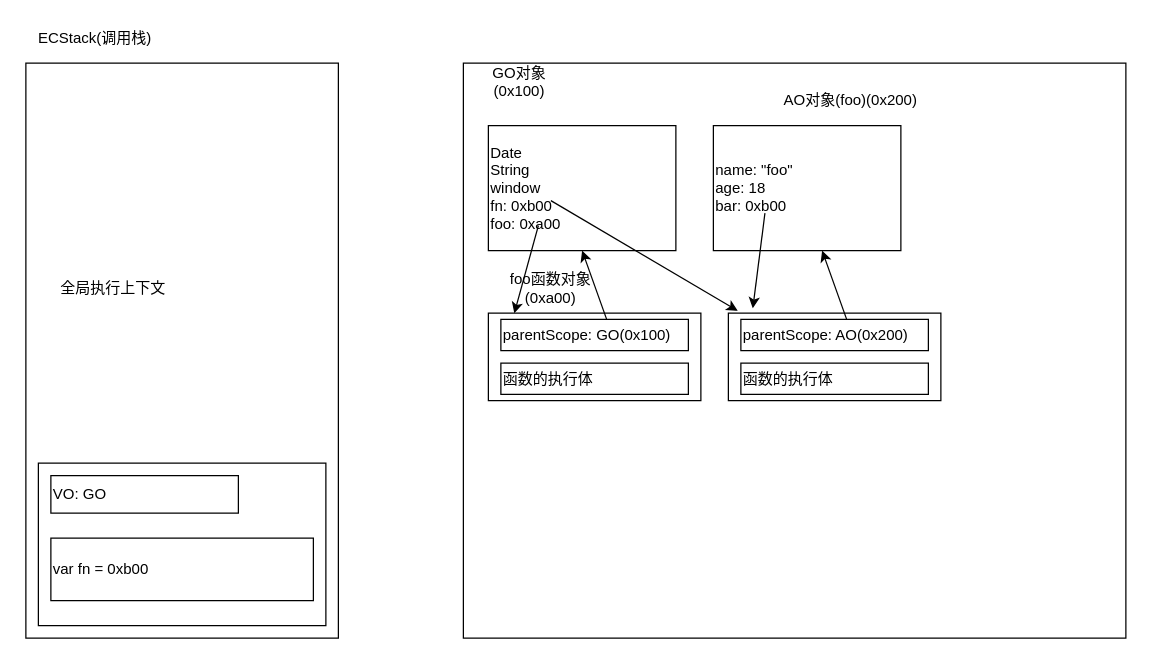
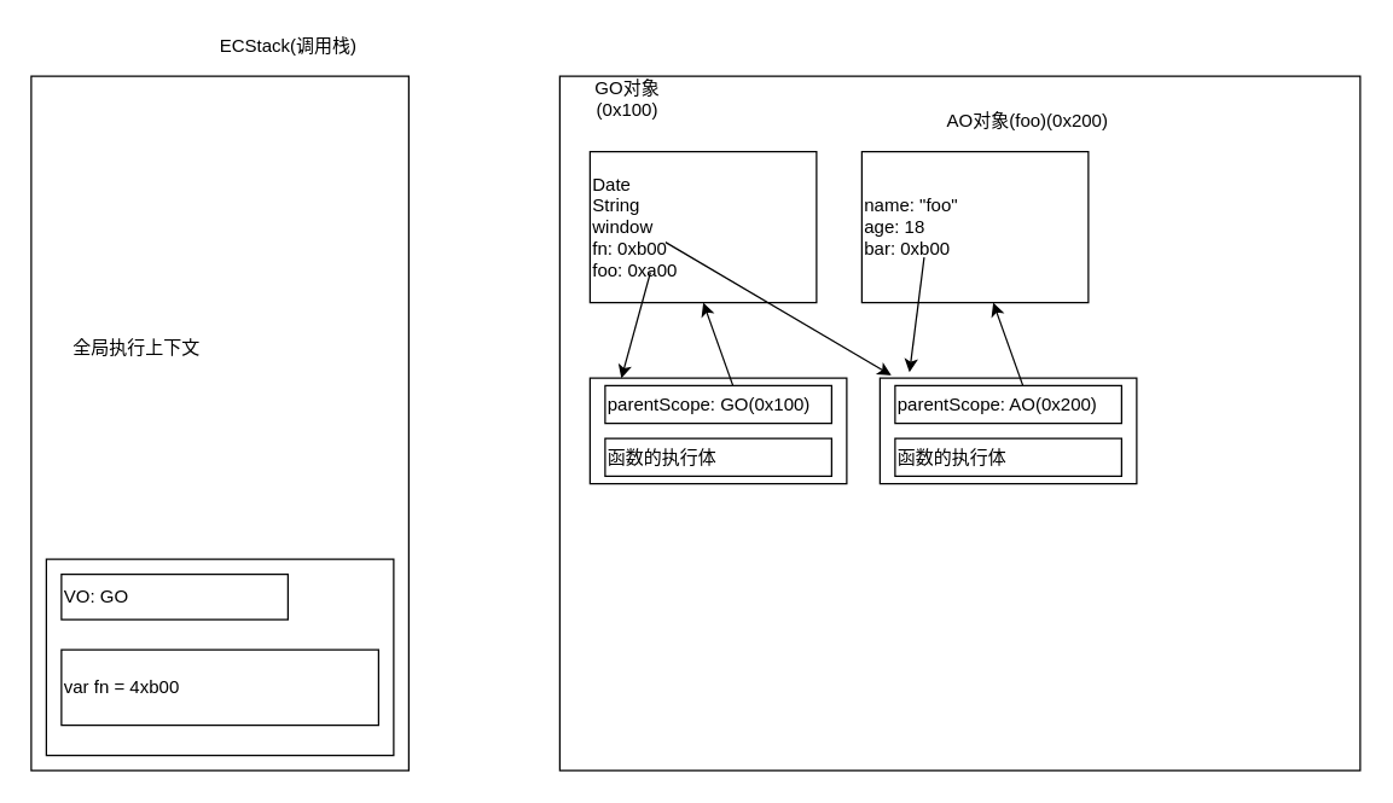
  <mxCell id="0" />
  <mxCell id="1" parent="0" />
  <mxCell id="2" value="" style="rounded=0;whiteSpace=wrap;html=1;" parent="1" vertex="1"><mxGeometry x="370" y="50" width="530" height="460" as="geometry" /></mxCell>
  <mxCell id="3" value="Date&lt;br&gt;String&lt;br&gt;window&lt;br&gt;fn: 0xb00&lt;br&gt;foo:&amp;nbsp;&lt;span style=&quot;text-align: center&quot;&gt;0xa00&lt;br&gt;&lt;/span&gt;" style="rounded=0;whiteSpace=wrap;html=1;align=left;" parent="1" vertex="1"><mxGeometry x="390" y="100" width="150" height="100" as="geometry" /></mxCell>
  <mxCell id="4" value="GO对象(0x100)" style="text;html=1;strokeColor=none;fillColor=none;align=center;verticalAlign=middle;whiteSpace=wrap;rounded=0;" parent="1" vertex="1"><mxGeometry x="390" y="55" width="50" height="20" as="geometry" /></mxCell>
  <mxCell id="5" value="" style="rounded=0;whiteSpace=wrap;html=1;align=left;" parent="1" vertex="1"><mxGeometry x="20" y="50" width="250" height="460" as="geometry" /></mxCell>
- <mxCell id="6" value="ECStack(调用栈)" style="text;html=1;align=center;verticalAlign=middle;resizable=0;points=[];autosize=1;strokeColor=none;" parent="1" vertex="1"><mxGeometry x="20" y="20" width="110" height="20" as="geometry" /></mxCell>
+ <mxCell id="6" value="ECStack(调用栈)" style="text;html=1;align=center;verticalAlign=middle;resizable=0;points=[];autosize=1;strokeColor=none;" parent="1" vertex="1"><mxGeometry x="135" y="20" width="110" height="20" as="geometry" /></mxCell>
  <mxCell id="7" value="" style="rounded=0;whiteSpace=wrap;html=1;align=left;" parent="1" vertex="1"><mxGeometry x="30" y="370" width="230" height="130" as="geometry" /></mxCell>
  <mxCell id="8" value="全局执行上下文" style="text;html=1;strokeColor=none;fillColor=none;align=center;verticalAlign=middle;whiteSpace=wrap;rounded=0;" parent="1" vertex="1"><mxGeometry x="40" y="220" width="100" height="20" as="geometry" /></mxCell>
  <mxCell id="9" value="VO: GO" style="rounded=0;whiteSpace=wrap;html=1;align=left;" parent="1" vertex="1"><mxGeometry x="40" y="380" width="150" height="30" as="geometry" /></mxCell>
  <mxCell id="10" value="" style="rounded=0;whiteSpace=wrap;html=1;align=left;" parent="1" vertex="1"><mxGeometry x="390" y="250" width="170" height="70" as="geometry" /></mxCell>
- <mxCell id="11" value="foo函数对象(0xa00)" style="text;html=1;strokeColor=none;fillColor=none;align=center;verticalAlign=middle;whiteSpace=wrap;rounded=0;" parent="1" vertex="1"><mxGeometry x="400" y="220" width="80" height="20" as="geometry" /></mxCell>
  <mxCell id="12" value="parentScope: GO(0x100)" style="rounded=0;whiteSpace=wrap;html=1;align=left;" parent="1" vertex="1"><mxGeometry x="400" y="255" width="150" height="25" as="geometry" /></mxCell>
  <mxCell id="13" value="函数的执行体" style="rounded=0;whiteSpace=wrap;html=1;align=left;" parent="1" vertex="1"><mxGeometry x="400" y="290" width="150" height="25" as="geometry" /></mxCell>
  <mxCell id="14" value="" style="endArrow=classic;html=1;entryX=0.122;entryY=0.002;entryDx=0;entryDy=0;entryPerimeter=0;" parent="1" target="10" edge="1"><mxGeometry width="50" height="50" relative="1" as="geometry"><mxPoint x="430" y="180" as="sourcePoint" /><mxPoint x="480" y="130" as="targetPoint" /></mxGeometry></mxCell>
  <mxCell id="15" value="" style="endArrow=classic;html=1;entryX=0.5;entryY=1;entryDx=0;entryDy=0;" parent="1" target="3" edge="1"><mxGeometry width="50" height="50" relative="1" as="geometry"><mxPoint x="484.63" y="255" as="sourcePoint" /><mxPoint x="465.37" y="325.14" as="targetPoint" /></mxGeometry></mxCell>
  <mxCell id="16" value="&lt;span style=&quot;text-align: center&quot;&gt;name: &quot;foo&quot;&lt;br&gt;age: 18&lt;br&gt;bar: 0xb00&lt;br&gt;&lt;/span&gt;" style="rounded=0;whiteSpace=wrap;html=1;align=left;" vertex="1" parent="1"><mxGeometry x="570" y="100" width="150" height="100" as="geometry" /></mxCell>
  <mxCell id="17" value="AO对象(foo)(0x200)" style="text;html=1;strokeColor=none;fillColor=none;align=center;verticalAlign=middle;whiteSpace=wrap;rounded=0;" vertex="1" parent="1"><mxGeometry x="620" y="70" width="120" height="20" as="geometry" /></mxCell>
  <mxCell id="18" value="" style="rounded=0;whiteSpace=wrap;html=1;align=left;" vertex="1" parent="1"><mxGeometry x="582" y="250" width="170" height="70" as="geometry" /></mxCell>
  <mxCell id="19" value="parentScope: AO(0x200)" style="rounded=0;whiteSpace=wrap;html=1;align=left;" vertex="1" parent="1"><mxGeometry x="592" y="255" width="150" height="25" as="geometry" /></mxCell>
  <mxCell id="20" value="函数的执行体" style="rounded=0;whiteSpace=wrap;html=1;align=left;" vertex="1" parent="1"><mxGeometry x="592" y="290" width="150" height="25" as="geometry" /></mxCell>
  <mxCell id="21" value="" style="endArrow=classic;html=1;entryX=0.5;entryY=1;entryDx=0;entryDy=0;" edge="1" parent="1"><mxGeometry width="50" height="50" relative="1" as="geometry"><mxPoint x="676.63" y="255" as="sourcePoint" /><mxPoint x="657" y="200" as="targetPoint" /></mxGeometry></mxCell>
  <mxCell id="22" value="" style="endArrow=classic;html=1;entryX=0.115;entryY=-0.055;entryDx=0;entryDy=0;entryPerimeter=0;" edge="1" parent="1" target="18"><mxGeometry width="50" height="50" relative="1" as="geometry"><mxPoint x="611.26" y="170" as="sourcePoint" /><mxPoint x="592" y="240.14" as="targetPoint" /></mxGeometry></mxCell>
- <mxCell id="23" value="var fn = 0xb00" style="rounded=0;whiteSpace=wrap;html=1;align=left;" vertex="1" parent="1"><mxGeometry x="40" y="430" width="210" height="50" as="geometry" /></mxCell>
+ <mxCell id="23" value="var fn = 4xb00" style="rounded=0;whiteSpace=wrap;html=1;align=left;" vertex="1" parent="1"><mxGeometry x="40" y="430" width="210" height="50" as="geometry" /></mxCell>
  <mxCell id="24" value="" style="endArrow=classic;html=1;entryX=0.044;entryY=-0.026;entryDx=0;entryDy=0;entryPerimeter=0;" edge="1" parent="1" target="18"><mxGeometry width="50" height="50" relative="1" as="geometry"><mxPoint x="440" y="160" as="sourcePoint" /><mxPoint x="490" y="110" as="targetPoint" /></mxGeometry></mxCell>
